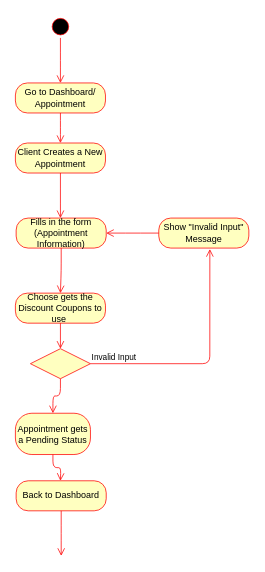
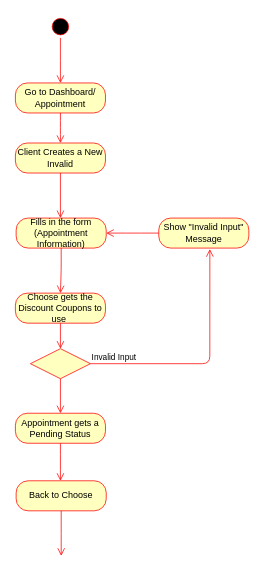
  <mxCell id="0" />
  <mxCell id="1" parent="0" />
  <mxCell id="2" value="" style="ellipse;html=1;shape=startState;fillColor=#000000;strokeColor=#ff0000;" vertex="1" parent="1"><mxGeometry x="65" y="20" width="30" height="30" as="geometry" /></mxCell>
  <mxCell id="3" value="" style="edgeStyle=orthogonalEdgeStyle;html=1;verticalAlign=bottom;endArrow=open;endSize=8;strokeColor=#ff0000;" edge="1" source="2" parent="1"><mxGeometry relative="1" as="geometry"><mxPoint x="80" y="110" as="targetPoint" /></mxGeometry></mxCell>
  <mxCell id="4" value="Go to Dashboard/ Appointment" style="rounded=1;whiteSpace=wrap;html=1;arcSize=40;fontColor=#000000;fillColor=#ffffc0;strokeColor=#ff0000;" vertex="1" parent="1"><mxGeometry x="20" y="110" width="120" height="40" as="geometry" /></mxCell>
  <mxCell id="5" value="" style="edgeStyle=orthogonalEdgeStyle;html=1;verticalAlign=bottom;endArrow=open;endSize=8;strokeColor=#ff0000;" edge="1" source="4" parent="1"><mxGeometry relative="1" as="geometry"><mxPoint x="80" y="190" as="targetPoint" /></mxGeometry></mxCell>
- <mxCell id="6" value="Client Creates a New Appointment" style="rounded=1;whiteSpace=wrap;html=1;arcSize=40;fontColor=#000000;fillColor=#ffffc0;strokeColor=#ff0000;" vertex="1" parent="1"><mxGeometry x="20" y="190" width="120" height="40" as="geometry" /></mxCell>
+ <mxCell id="6" value="Client Creates a New Invalid" style="rounded=1;whiteSpace=wrap;html=1;arcSize=40;fontColor=#000000;fillColor=#ffffc0;strokeColor=#ff0000;" vertex="1" parent="1"><mxGeometry x="20" y="190" width="120" height="40" as="geometry" /></mxCell>
  <mxCell id="7" value="" style="edgeStyle=orthogonalEdgeStyle;html=1;verticalAlign=bottom;endArrow=open;endSize=8;strokeColor=#ff0000;" edge="1" source="6" parent="1"><mxGeometry relative="1" as="geometry"><mxPoint x="80" y="290" as="targetPoint" /></mxGeometry></mxCell>
  <mxCell id="8" value="Fills in the form (Appointment Information)" style="rounded=1;whiteSpace=wrap;html=1;arcSize=40;fontColor=#000000;fillColor=#ffffc0;strokeColor=#ff0000;" vertex="1" parent="1"><mxGeometry x="21" y="290" width="120" height="40" as="geometry" /></mxCell>
  <mxCell id="9" value="" style="edgeStyle=orthogonalEdgeStyle;html=1;verticalAlign=bottom;endArrow=open;endSize=8;strokeColor=#ff0000;" edge="1" source="8" parent="1"><mxGeometry relative="1" as="geometry"><mxPoint x="80" y="390" as="targetPoint" /></mxGeometry></mxCell>
  <mxCell id="10" value="" style="rhombus;whiteSpace=wrap;html=1;fillColor=#ffffc0;strokeColor=#ff0000;" vertex="1" parent="1"><mxGeometry x="40" y="464" width="80" height="40" as="geometry" /></mxCell>
  <mxCell id="11" value="Invalid Input&amp;nbsp;" style="edgeStyle=orthogonalEdgeStyle;html=1;align=left;verticalAlign=bottom;endArrow=open;endSize=8;strokeColor=#ff0000;entryX=0.567;entryY=1.033;entryDx=0;entryDy=0;entryPerimeter=0;" edge="1" source="10" parent="1" target="13"><mxGeometry x="-1" relative="1" as="geometry"><mxPoint x="281" y="400" as="targetPoint" /></mxGeometry></mxCell>
  <mxCell id="12" value="" style="edgeStyle=orthogonalEdgeStyle;html=1;align=left;verticalAlign=top;endArrow=open;endSize=8;strokeColor=#ff0000;entryX=0.5;entryY=0;entryDx=0;entryDy=0;" edge="1" source="10" parent="1" target="15"><mxGeometry x="-1" relative="1" as="geometry"><mxPoint x="81" y="490" as="targetPoint" /><Array as="points" /></mxGeometry></mxCell>
  <mxCell id="13" value="Show &quot;Invalid Input&quot;&lt;br&gt;Message" style="rounded=1;whiteSpace=wrap;html=1;arcSize=40;fontColor=#000000;fillColor=#ffffc0;strokeColor=#ff0000;" vertex="1" parent="1"><mxGeometry x="211" y="290" width="120" height="40" as="geometry" /></mxCell>
  <mxCell id="14" value="" style="edgeStyle=orthogonalEdgeStyle;html=1;verticalAlign=bottom;endArrow=open;endSize=8;strokeColor=#ff0000;" edge="1" source="13" parent="1"><mxGeometry relative="1" as="geometry"><mxPoint x="141" y="310" as="targetPoint" /></mxGeometry></mxCell>
- <mxCell id="15" value="Appointment gets a Pending Status" style="rounded=1;whiteSpace=wrap;html=1;arcSize=40;fontColor=#000000;fillColor=#ffffc0;strokeColor=#ff0000;" vertex="1" parent="1"><mxGeometry x="20" y="550" width="100" height="55" as="geometry" /></mxCell>
+ <mxCell id="15" value="Appointment gets a Pending Status" style="rounded=1;whiteSpace=wrap;html=1;arcSize=40;fontColor=#000000;fillColor=#ffffc0;strokeColor=#ff0000;" vertex="1" parent="1"><mxGeometry x="20" y="550" width="120" height="40" as="geometry" /></mxCell>
  <mxCell id="16" value="" style="edgeStyle=orthogonalEdgeStyle;html=1;verticalAlign=bottom;endArrow=open;endSize=8;strokeColor=#ff0000;exitX=0.5;exitY=1;exitDx=0;exitDy=0;" edge="1" source="15" parent="1"><mxGeometry relative="1" as="geometry"><mxPoint x="80" y="640" as="targetPoint" /><mxPoint x="81" y="630" as="sourcePoint" /></mxGeometry></mxCell>
  <mxCell id="17" value="Choose gets the Discount Coupons to use&amp;nbsp;" style="rounded=1;whiteSpace=wrap;html=1;arcSize=40;fontColor=#000000;fillColor=#ffffc0;strokeColor=#ff0000;" vertex="1" parent="1"><mxGeometry x="20" y="390" width="120" height="40" as="geometry" /></mxCell>
  <mxCell id="18" value="" style="edgeStyle=orthogonalEdgeStyle;html=1;verticalAlign=bottom;endArrow=open;endSize=8;strokeColor=#ff0000;entryX=0.5;entryY=0;entryDx=0;entryDy=0;" edge="1" source="17" parent="1" target="10"><mxGeometry relative="1" as="geometry"><mxPoint x="76" y="460" as="targetPoint" /><Array as="points"><mxPoint x="80" y="410" /><mxPoint x="80" y="464" /></Array></mxGeometry></mxCell>
- <mxCell id="19" value="Back to Dashboard" style="rounded=1;whiteSpace=wrap;html=1;arcSize=40;fontColor=#000000;fillColor=#ffffc0;strokeColor=#ff0000;" vertex="1" parent="1"><mxGeometry x="21" y="640" width="120" height="40" as="geometry" /></mxCell>
+ <mxCell id="19" value="Back to Choose" style="rounded=1;whiteSpace=wrap;html=1;arcSize=40;fontColor=#000000;fillColor=#ffffc0;strokeColor=#ff0000;" vertex="1" parent="1"><mxGeometry x="21" y="640" width="120" height="40" as="geometry" /></mxCell>
  <mxCell id="20" value="" style="edgeStyle=orthogonalEdgeStyle;html=1;verticalAlign=bottom;endArrow=open;endSize=8;strokeColor=#ff0000;" edge="1" source="19" parent="1"><mxGeometry relative="1" as="geometry"><mxPoint x="81" y="740" as="targetPoint" /></mxGeometry></mxCell>
